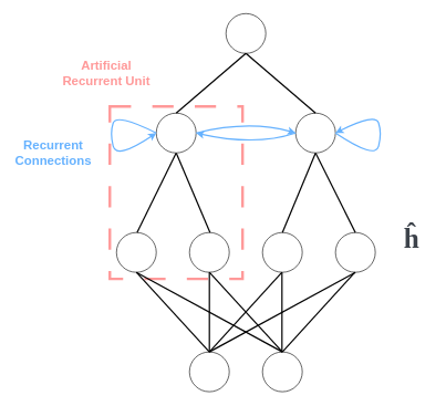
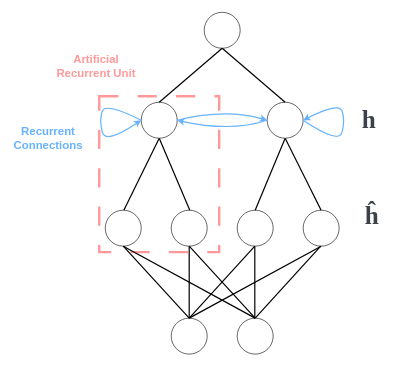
  <mxCell id="0" />
  <mxCell id="1" parent="0" />
  <mxCell id="2" value="" style="rounded=0;whiteSpace=wrap;html=1;dashed=1;dashPattern=8 8;strokeColor=#FF9999;fillColor=none;strokeWidth=4;" vertex="1" parent="1"><mxGeometry x="165" y="160" width="200" height="260" as="geometry" /></mxCell>
  <mxCell id="3" value="" style="ellipse;whiteSpace=wrap;html=1;aspect=fixed;" vertex="1" parent="1"><mxGeometry x="285" y="530" width="60" height="60" as="geometry" /></mxCell>
  <mxCell id="4" value="" style="ellipse;whiteSpace=wrap;html=1;aspect=fixed;" vertex="1" parent="1"><mxGeometry x="395" y="530" width="60" height="60" as="geometry" /></mxCell>
  <mxCell id="5" value="" style="ellipse;whiteSpace=wrap;html=1;aspect=fixed;" vertex="1" parent="1"><mxGeometry x="175" y="350" width="60" height="60" as="geometry" /></mxCell>
  <mxCell id="6" value="" style="ellipse;whiteSpace=wrap;html=1;aspect=fixed;" vertex="1" parent="1"><mxGeometry x="285" y="350" width="60" height="60" as="geometry" /></mxCell>
  <mxCell id="7" value="" style="ellipse;whiteSpace=wrap;html=1;aspect=fixed;" vertex="1" parent="1"><mxGeometry x="395" y="350" width="60" height="60" as="geometry" /></mxCell>
  <mxCell id="8" value="" style="ellipse;whiteSpace=wrap;html=1;aspect=fixed;" vertex="1" parent="1"><mxGeometry x="505" y="350" width="60" height="60" as="geometry" /></mxCell>
  <mxCell id="9" value="" style="ellipse;whiteSpace=wrap;html=1;aspect=fixed;" vertex="1" parent="1"><mxGeometry x="340" y="20" width="60" height="60" as="geometry" /></mxCell>
  <mxCell id="10" value="" style="endArrow=none;html=1;rounded=0;exitX=0.5;exitY=0;exitDx=0;exitDy=0;entryX=0.5;entryY=0;entryDx=0;entryDy=0;strokeWidth=2;" edge="1" parent="1" target="8"><mxGeometry width="50" height="50" relative="1" as="geometry"><mxPoint x="475" y="230" as="sourcePoint" /><mxPoint x="585" y="350" as="targetPoint" /></mxGeometry></mxCell>
  <mxCell id="11" value="" style="endArrow=none;html=1;rounded=0;entryX=0.5;entryY=1;entryDx=0;entryDy=0;strokeWidth=2;" edge="1" parent="1"><mxGeometry width="50" height="50" relative="1" as="geometry"><mxPoint x="475" y="230" as="sourcePoint" /><mxPoint x="425" y="350" as="targetPoint" /></mxGeometry></mxCell>
  <mxCell id="12" value="" style="endArrow=none;html=1;rounded=0;exitX=0.5;exitY=1;exitDx=0;exitDy=0;entryX=0.5;entryY=1;entryDx=0;entryDy=0;strokeWidth=2;" edge="1" parent="1" source="14"><mxGeometry width="50" height="50" relative="1" as="geometry"><mxPoint x="315" y="230" as="sourcePoint" /><mxPoint x="206" y="350" as="targetPoint" /></mxGeometry></mxCell>
  <mxCell id="13" value="" style="endArrow=none;html=1;rounded=0;exitX=0.5;exitY=1;exitDx=0;exitDy=0;entryX=0.5;entryY=1;entryDx=0;entryDy=0;strokeWidth=2;" edge="1" parent="1" source="14"><mxGeometry width="50" height="50" relative="1" as="geometry"><mxPoint x="316" y="230" as="sourcePoint" /><mxPoint x="316" y="350" as="targetPoint" /></mxGeometry></mxCell>
  <mxCell id="14" value="" style="ellipse;whiteSpace=wrap;html=1;aspect=fixed;" vertex="1" parent="1"><mxGeometry x="235" y="170" width="60" height="60" as="geometry" /></mxCell>
  <mxCell id="15" value="" style="ellipse;whiteSpace=wrap;html=1;aspect=fixed;" vertex="1" parent="1"><mxGeometry x="445" y="170" width="60" height="60" as="geometry" /></mxCell>
  <mxCell id="16" value="" style="endArrow=none;html=1;rounded=0;entryX=0.5;entryY=1;entryDx=0;entryDy=0;strokeWidth=2;" edge="1" parent="1" target="9"><mxGeometry width="50" height="50" relative="1" as="geometry"><mxPoint x="265" y="170" as="sourcePoint" /><mxPoint x="315" y="120" as="targetPoint" /></mxGeometry></mxCell>
  <mxCell id="17" value="" style="endArrow=none;html=1;rounded=0;entryX=0.5;entryY=0;entryDx=0;entryDy=0;exitX=0.5;exitY=1;exitDx=0;exitDy=0;strokeWidth=2;" edge="1" parent="1" source="9" target="15"><mxGeometry width="50" height="50" relative="1" as="geometry"><mxPoint x="275" y="180" as="sourcePoint" /><mxPoint x="380" y="90" as="targetPoint" /></mxGeometry></mxCell>
  <mxCell id="18" value="&lt;span style=&quot;color: rgb(60, 66, 74); font-family: geomanistregular; letter-spacing: 0.2px; background-color: rgb(255, 255, 255);&quot;&gt;&lt;b style=&quot;&quot;&gt;&lt;font style=&quot;font-size: 42px;&quot;&gt;ĥ&lt;/font&gt;&lt;/b&gt;&lt;/span&gt;" style="text;html=1;align=center;verticalAlign=middle;whiteSpace=wrap;rounded=0;" vertex="1" parent="1"><mxGeometry x="590" y="345" width="60" height="30" as="geometry" /></mxCell>
+ <mxCell id="19" value="&lt;span style=&quot;color: rgb(60, 66, 74); font-family: geomanistregular; letter-spacing: 0.2px; background-color: rgb(255, 255, 255);&quot;&gt;&lt;b style=&quot;&quot;&gt;&lt;font style=&quot;font-size: 42px;&quot;&gt;h&lt;/font&gt;&lt;/b&gt;&lt;/span&gt;" style="text;html=1;align=center;verticalAlign=middle;whiteSpace=wrap;rounded=0;" vertex="1" parent="1"><mxGeometry x="585" y="185" width="60" height="30" as="geometry" /></mxCell>
  <mxCell id="20" value="" style="curved=1;endArrow=classic;html=1;rounded=0;exitX=0;exitY=0.5;exitDx=0;exitDy=0;entryX=1;entryY=0.5;entryDx=0;entryDy=0;strokeWidth=2;strokeColor=#66B2FF;" edge="1" parent="1" source="15" target="14"><mxGeometry width="50" height="50" relative="1" as="geometry"><mxPoint x="365" y="225" as="sourcePoint" /><mxPoint x="415" y="175" as="targetPoint" /><Array as="points"><mxPoint x="385" y="220" /></Array></mxGeometry></mxCell>
  <mxCell id="21" value="" style="curved=1;endArrow=classic;html=1;rounded=0;exitX=1;exitY=0.5;exitDx=0;exitDy=0;entryX=0;entryY=0.5;entryDx=0;entryDy=0;strokeWidth=2;strokeColor=#66B2FF;" edge="1" parent="1" source="14" target="15"><mxGeometry width="50" height="50" relative="1" as="geometry"><mxPoint x="445" y="260" as="sourcePoint" /><mxPoint x="295" y="260" as="targetPoint" /><Array as="points"><mxPoint x="375" y="180" /></Array></mxGeometry></mxCell>
  <mxCell id="22" value="" style="curved=1;endArrow=classic;html=1;rounded=0;exitX=0;exitY=0.5;exitDx=0;exitDy=0;entryX=0;entryY=0.5;entryDx=0;entryDy=0;strokeWidth=2;strokeColor=#66B2FF;" edge="1" parent="1" target="14"><mxGeometry width="50" height="50" relative="1" as="geometry"><mxPoint x="235" y="200" as="sourcePoint" /><mxPoint x="85" y="200" as="targetPoint" /><Array as="points"><mxPoint x="175" y="170" /><mxPoint x="165" y="200" /><mxPoint x="175" y="240" /></Array></mxGeometry></mxCell>
  <mxCell id="23" value="" style="curved=1;endArrow=classic;html=1;rounded=0;exitX=0;exitY=0.5;exitDx=0;exitDy=0;entryX=0;entryY=0.5;entryDx=0;entryDy=0;strokeWidth=2;strokeColor=#66B2FF;" edge="1" parent="1"><mxGeometry width="50" height="50" relative="1" as="geometry"><mxPoint x="505" y="200" as="sourcePoint" /><mxPoint x="505" y="200" as="targetPoint" /><Array as="points"><mxPoint x="565" y="240" /><mxPoint x="575" y="200" /><mxPoint x="565" y="170" /></Array></mxGeometry></mxCell>
  <mxCell id="24" value="" style="endArrow=none;html=1;rounded=0;exitX=0.5;exitY=0;exitDx=0;exitDy=0;entryX=0.5;entryY=1;entryDx=0;entryDy=0;strokeWidth=2;" edge="1" parent="1" source="3" target="5"><mxGeometry width="50" height="50" relative="1" as="geometry"><mxPoint x="285" y="340" as="sourcePoint" /><mxPoint x="335" y="290" as="targetPoint" /></mxGeometry></mxCell>
  <mxCell id="25" value="" style="endArrow=none;html=1;rounded=0;exitX=0.5;exitY=0;exitDx=0;exitDy=0;entryX=0.5;entryY=1;entryDx=0;entryDy=0;strokeWidth=2;" edge="1" parent="1"><mxGeometry width="50" height="50" relative="1" as="geometry"><mxPoint x="425" y="530" as="sourcePoint" /><mxPoint x="315" y="410" as="targetPoint" /></mxGeometry></mxCell>
  <mxCell id="26" value="" style="endArrow=none;html=1;rounded=0;exitX=0.5;exitY=0;exitDx=0;exitDy=0;entryX=0.5;entryY=1;entryDx=0;entryDy=0;strokeWidth=2;" edge="1" parent="1" source="3"><mxGeometry width="50" height="50" relative="1" as="geometry"><mxPoint x="425" y="530" as="sourcePoint" /><mxPoint x="315" y="410" as="targetPoint" /></mxGeometry></mxCell>
  <mxCell id="27" value="" style="endArrow=none;html=1;rounded=0;exitX=0.5;exitY=0;exitDx=0;exitDy=0;entryX=0.5;entryY=1;entryDx=0;entryDy=0;strokeWidth=2;" edge="1" parent="1" source="3"><mxGeometry width="50" height="50" relative="1" as="geometry"><mxPoint x="424.38" y="530" as="sourcePoint" /><mxPoint x="424.38" y="410" as="targetPoint" /></mxGeometry></mxCell>
  <mxCell id="28" value="" style="endArrow=none;html=1;rounded=0;exitX=0.5;exitY=0;exitDx=0;exitDy=0;entryX=0.5;entryY=1;entryDx=0;entryDy=0;strokeWidth=2;" edge="1" parent="1"><mxGeometry width="50" height="50" relative="1" as="geometry"><mxPoint x="425" y="530" as="sourcePoint" /><mxPoint x="534.38" y="410" as="targetPoint" /></mxGeometry></mxCell>
  <mxCell id="29" value="" style="endArrow=none;html=1;rounded=0;exitX=0.5;exitY=0;exitDx=0;exitDy=0;entryX=0.5;entryY=1;entryDx=0;entryDy=0;strokeWidth=2;" edge="1" parent="1" source="3" target="8"><mxGeometry width="50" height="50" relative="1" as="geometry"><mxPoint x="335" y="550" as="sourcePoint" /><mxPoint x="444.38" y="430" as="targetPoint" /></mxGeometry></mxCell>
  <mxCell id="30" value="" style="endArrow=none;html=1;rounded=0;exitX=0.5;exitY=1;exitDx=0;exitDy=0;strokeWidth=2;" edge="1" parent="1" source="5"><mxGeometry width="50" height="50" relative="1" as="geometry"><mxPoint x="325" y="540" as="sourcePoint" /><mxPoint x="425" y="530" as="targetPoint" /></mxGeometry></mxCell>
  <mxCell id="31" value="" style="endArrow=none;html=1;rounded=0;exitX=0.5;exitY=0;exitDx=0;exitDy=0;entryX=0.5;entryY=1;entryDx=0;entryDy=0;strokeWidth=2;" edge="1" parent="1"><mxGeometry width="50" height="50" relative="1" as="geometry"><mxPoint x="424.38" y="530" as="sourcePoint" /><mxPoint x="424.38" y="410" as="targetPoint" /></mxGeometry></mxCell>
  <mxCell id="32" value="&lt;font color=&quot;#66b2ff&quot; style=&quot;font-size: 19px;&quot;&gt;&lt;b&gt;Recurrent Connections&lt;/b&gt;&lt;/font&gt;" style="text;html=1;align=center;verticalAlign=middle;whiteSpace=wrap;rounded=0;" vertex="1" parent="1"><mxGeometry x="20" y="205" width="120" height="50" as="geometry" /></mxCell>
  <mxCell id="33" value="&lt;font size=&quot;1&quot; color=&quot;#ff9999&quot; style=&quot;&quot;&gt;&lt;b style=&quot;font-size: 19px;&quot;&gt;Artificial Recurrent Unit&lt;/b&gt;&lt;/font&gt;" style="text;html=1;align=center;verticalAlign=middle;whiteSpace=wrap;rounded=0;" vertex="1" parent="1"><mxGeometry x="85" y="80" width="150" height="60" as="geometry" /></mxCell>
